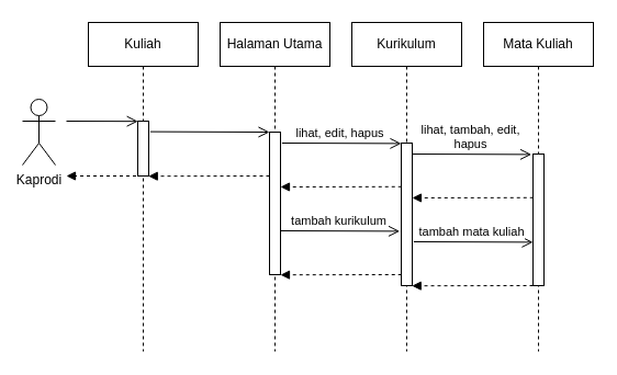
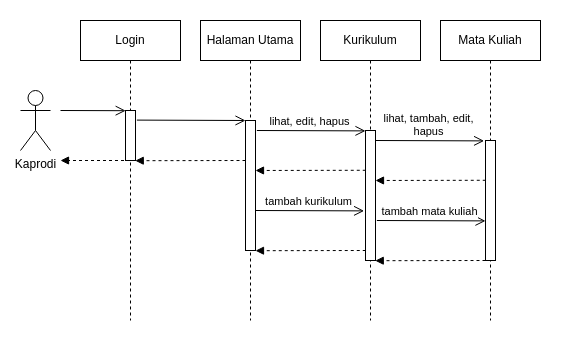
  <mxCell id="0" />
  <mxCell id="1" parent="0" />
  <mxCell id="2" value="Kaprodi" style="shape=umlActor;verticalLabelPosition=bottom;verticalAlign=top;html=1;outlineConnect=0;" vertex="1" parent="1"><mxGeometry x="20" y="90" width="30" height="60" as="geometry" /></mxCell>
- <mxCell id="3" value="Kuliah" style="shape=umlLifeline;perimeter=lifelinePerimeter;whiteSpace=wrap;html=1;container=1;collapsible=0;recursiveResize=0;outlineConnect=0;" vertex="1" parent="1"><mxGeometry x="80" y="20" width="100" height="300" as="geometry" /></mxCell>
+ <mxCell id="3" value="Login" style="shape=umlLifeline;perimeter=lifelinePerimeter;whiteSpace=wrap;html=1;container=1;collapsible=0;recursiveResize=0;outlineConnect=0;" vertex="1" parent="1"><mxGeometry x="80" y="20" width="100" height="300" as="geometry" /></mxCell>
  <mxCell id="4" value="" style="html=1;points=[];perimeter=orthogonalPerimeter;" vertex="1" parent="3"><mxGeometry x="45" y="90" width="10" height="50" as="geometry" /></mxCell>
  <mxCell id="5" value="Halaman Utama" style="shape=umlLifeline;perimeter=lifelinePerimeter;whiteSpace=wrap;html=1;container=1;collapsible=0;recursiveResize=0;outlineConnect=0;" vertex="1" parent="1"><mxGeometry x="200" y="20" width="100" height="300" as="geometry" /></mxCell>
  <mxCell id="6" value="" style="html=1;points=[];perimeter=orthogonalPerimeter;" vertex="1" parent="5"><mxGeometry x="45" y="100" width="10" height="130" as="geometry" /></mxCell>
  <mxCell id="7" value="" style="html=1;verticalAlign=bottom;labelBackgroundColor=none;endArrow=block;endFill=1;dashed=1;rounded=0;entryX=0.974;entryY=1.004;entryDx=0;entryDy=0;entryPerimeter=0;" edge="1" parent="5" target="4"><mxGeometry width="160" relative="1" as="geometry"><mxPoint x="45" y="140" as="sourcePoint" /><mxPoint x="-24.5" y="140" as="targetPoint" /></mxGeometry></mxCell>
  <mxCell id="8" value="" style="html=1;verticalAlign=bottom;labelBackgroundColor=none;endArrow=block;endFill=1;dashed=1;rounded=0;entryX=0.974;entryY=1.004;entryDx=0;entryDy=0;entryPerimeter=0;" edge="1" parent="5"><mxGeometry width="160" relative="1" as="geometry"><mxPoint x="165.26" y="149.78" as="sourcePoint" /><mxPoint x="55" y="149.98" as="targetPoint" /></mxGeometry></mxCell>
  <mxCell id="9" value="" style="endArrow=open;startArrow=none;endFill=0;startFill=0;endSize=8;html=1;verticalAlign=bottom;labelBackgroundColor=none;strokeWidth=1;rounded=0;exitX=1.139;exitY=0.192;exitDx=0;exitDy=0;exitPerimeter=0;" edge="1" parent="5"><mxGeometry width="160" relative="1" as="geometry"><mxPoint x="55" y="190" as="sourcePoint" /><mxPoint x="163.61" y="190.4" as="targetPoint" /></mxGeometry></mxCell>
  <mxCell id="10" value="tambah kurikulum" style="edgeLabel;html=1;align=center;verticalAlign=bottom;resizable=0;points=[];" vertex="1" connectable="0" parent="9"><mxGeometry x="-0.202" y="1" relative="1" as="geometry"><mxPoint x="9" as="offset" /></mxGeometry></mxCell>
  <mxCell id="11" value="" style="html=1;verticalAlign=bottom;labelBackgroundColor=none;endArrow=block;endFill=1;dashed=1;rounded=0;entryX=0.974;entryY=1.004;entryDx=0;entryDy=0;entryPerimeter=0;" edge="1" parent="5"><mxGeometry width="160" relative="1" as="geometry"><mxPoint x="165.26" y="230.0" as="sourcePoint" /><mxPoint x="55" y="230.2" as="targetPoint" /></mxGeometry></mxCell>
  <mxCell id="12" value="Kurikulum" style="shape=umlLifeline;perimeter=lifelinePerimeter;whiteSpace=wrap;html=1;container=1;collapsible=0;recursiveResize=0;outlineConnect=0;" vertex="1" parent="1"><mxGeometry x="320" y="20" width="100" height="300" as="geometry" /></mxCell>
  <mxCell id="13" value="" style="html=1;points=[];perimeter=orthogonalPerimeter;" vertex="1" parent="12"><mxGeometry x="45" y="110" width="10" height="130" as="geometry" /></mxCell>
  <mxCell id="14" value="" style="endArrow=open;startArrow=none;endFill=0;startFill=0;endSize=8;html=1;verticalAlign=bottom;labelBackgroundColor=none;strokeWidth=1;rounded=0;exitX=1.139;exitY=0.192;exitDx=0;exitDy=0;exitPerimeter=0;" edge="1" parent="12"><mxGeometry width="160" relative="1" as="geometry"><mxPoint x="-63.61" y="110.0" as="sourcePoint" /><mxPoint x="45" y="110.4" as="targetPoint" /></mxGeometry></mxCell>
  <mxCell id="15" value="lihat, edit, hapus" style="edgeLabel;html=1;align=center;verticalAlign=bottom;resizable=0;points=[];" vertex="1" connectable="0" parent="14"><mxGeometry x="-0.202" y="1" relative="1" as="geometry"><mxPoint x="9" as="offset" /></mxGeometry></mxCell>
  <mxCell id="16" value="" style="endArrow=open;startArrow=none;endFill=0;startFill=0;endSize=8;html=1;verticalAlign=bottom;labelBackgroundColor=none;strokeWidth=1;rounded=0;exitX=1.139;exitY=0.192;exitDx=0;exitDy=0;exitPerimeter=0;" edge="1" parent="12"><mxGeometry width="160" relative="1" as="geometry"><mxPoint x="55" y="120" as="sourcePoint" /><mxPoint x="163.61" y="120.4" as="targetPoint" /></mxGeometry></mxCell>
  <mxCell id="17" value="lihat, tambah, edit, &lt;br&gt;hapus" style="edgeLabel;html=1;align=center;verticalAlign=bottom;resizable=0;points=[];" vertex="1" connectable="0" parent="16"><mxGeometry x="-0.202" y="1" relative="1" as="geometry"><mxPoint x="9" as="offset" /></mxGeometry></mxCell>
  <mxCell id="18" value="" style="html=1;verticalAlign=bottom;labelBackgroundColor=none;endArrow=block;endFill=1;dashed=1;rounded=0;entryX=0.974;entryY=1.004;entryDx=0;entryDy=0;entryPerimeter=0;" edge="1" parent="12"><mxGeometry width="160" relative="1" as="geometry"><mxPoint x="165.26" y="159.78" as="sourcePoint" /><mxPoint x="55" y="159.98" as="targetPoint" /></mxGeometry></mxCell>
  <mxCell id="19" value="Mata Kuliah" style="shape=umlLifeline;perimeter=lifelinePerimeter;whiteSpace=wrap;html=1;container=1;collapsible=0;recursiveResize=0;outlineConnect=0;" vertex="1" parent="1"><mxGeometry x="440" y="20" width="100" height="300" as="geometry" /></mxCell>
  <mxCell id="20" value="" style="html=1;points=[];perimeter=orthogonalPerimeter;" vertex="1" parent="19"><mxGeometry x="45" y="120" width="10" height="120" as="geometry" /></mxCell>
  <mxCell id="21" value="" style="endArrow=open;startArrow=none;endFill=0;startFill=0;endSize=8;html=1;verticalAlign=bottom;labelBackgroundColor=none;strokeWidth=1;rounded=0;exitX=1.139;exitY=0.192;exitDx=0;exitDy=0;exitPerimeter=0;" edge="1" parent="19"><mxGeometry width="160" relative="1" as="geometry"><mxPoint x="-63.61" y="200.0" as="sourcePoint" /><mxPoint x="45" y="200.4" as="targetPoint" /></mxGeometry></mxCell>
  <mxCell id="22" value="tambah mata kuliah" style="edgeLabel;html=1;align=center;verticalAlign=bottom;resizable=0;points=[];" vertex="1" connectable="0" parent="21"><mxGeometry x="-0.202" y="1" relative="1" as="geometry"><mxPoint x="9" as="offset" /></mxGeometry></mxCell>
  <mxCell id="23" value="" style="html=1;verticalAlign=bottom;labelBackgroundColor=none;endArrow=block;endFill=1;dashed=1;rounded=0;entryX=0.974;entryY=1.004;entryDx=0;entryDy=0;entryPerimeter=0;" edge="1" parent="19"><mxGeometry width="160" relative="1" as="geometry"><mxPoint x="45" y="240" as="sourcePoint" /><mxPoint x="-65.26" y="240.2" as="targetPoint" /></mxGeometry></mxCell>
  <mxCell id="24" value="" style="endArrow=open;startArrow=none;endFill=0;startFill=0;endSize=8;html=1;verticalAlign=bottom;labelBackgroundColor=none;strokeWidth=1;rounded=0;entryX=0.018;entryY=0.004;entryDx=0;entryDy=0;entryPerimeter=0;" edge="1" parent="1" target="4"><mxGeometry width="160" relative="1" as="geometry"><mxPoint x="60" y="110" as="sourcePoint" /><mxPoint x="320" y="160" as="targetPoint" /></mxGeometry></mxCell>
  <mxCell id="25" value="" style="html=1;verticalAlign=bottom;labelBackgroundColor=none;endArrow=block;endFill=1;dashed=1;rounded=0;" edge="1" parent="1" source="3"><mxGeometry width="160" relative="1" as="geometry"><mxPoint x="160" y="240" as="sourcePoint" /><mxPoint x="60" y="160" as="targetPoint" /></mxGeometry></mxCell>
  <mxCell id="26" value="" style="endArrow=open;startArrow=none;endFill=0;startFill=0;endSize=8;html=1;verticalAlign=bottom;labelBackgroundColor=none;strokeWidth=1;rounded=0;exitX=1.139;exitY=0.192;exitDx=0;exitDy=0;exitPerimeter=0;" edge="1" parent="1" source="4" target="6"><mxGeometry width="160" relative="1" as="geometry"><mxPoint x="130" y="119" as="sourcePoint" /><mxPoint x="139.5" y="120" as="targetPoint" /></mxGeometry></mxCell>
